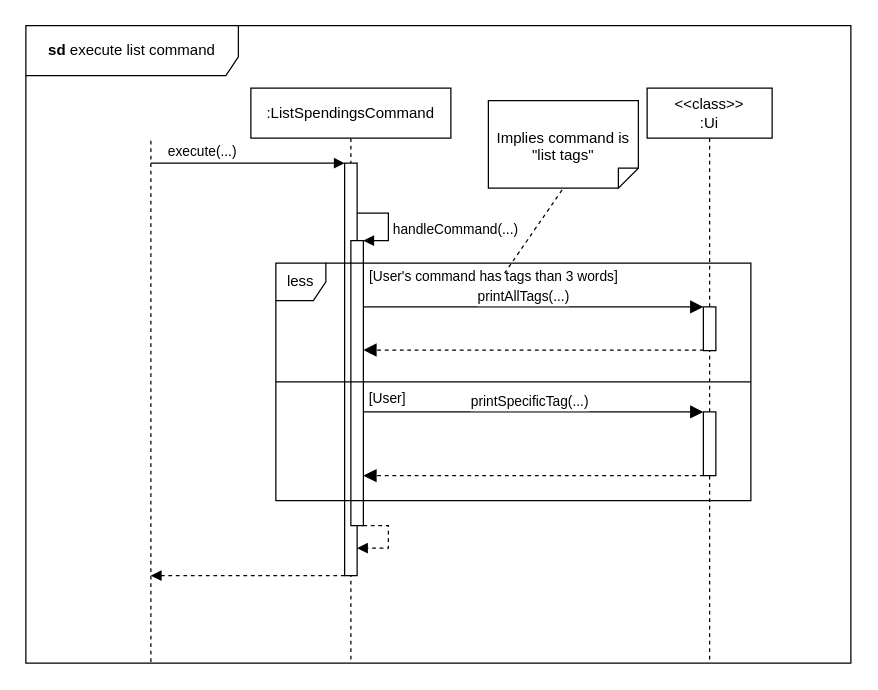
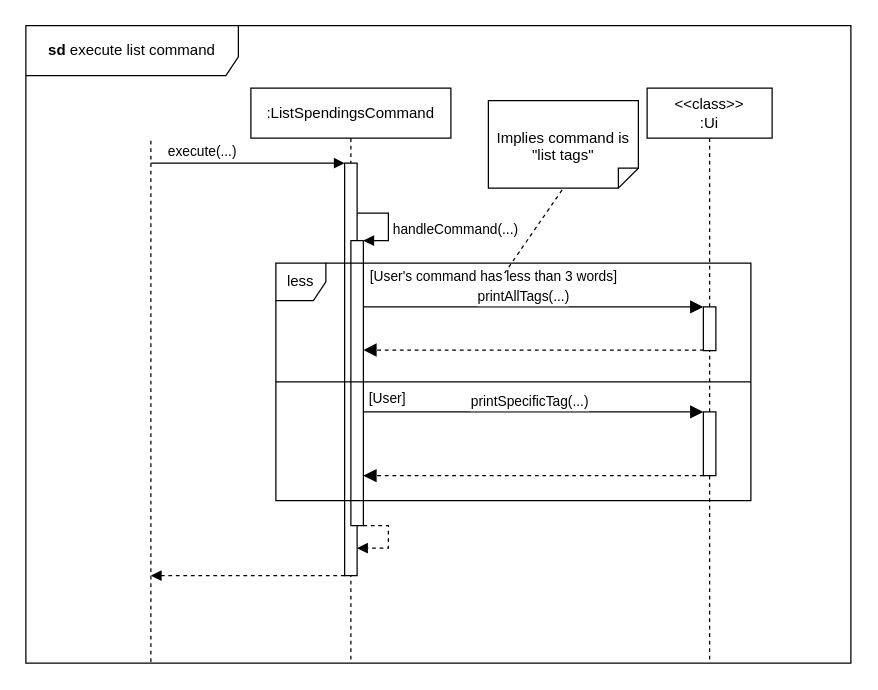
  <mxCell id="0" />
  <mxCell id="1" parent="0" />
  <mxCell id="2" value="" style="endArrow=none;dashed=1;html=1;rounded=0;" parent="1" edge="1"><mxGeometry width="50" height="50" relative="1" as="geometry"><mxPoint x="120" y="529" as="sourcePoint" /><mxPoint x="120" y="110" as="targetPoint" /></mxGeometry></mxCell>
  <mxCell id="3" value=":ListSpendingsCommand" style="shape=umlLifeline;perimeter=lifelinePerimeter;whiteSpace=wrap;html=1;container=1;dropTarget=0;collapsible=0;recursiveResize=0;outlineConnect=0;portConstraint=eastwest;newEdgeStyle={&quot;curved&quot;:0,&quot;rounded&quot;:0};" parent="1" vertex="1"><mxGeometry x="200" y="70" width="160" height="460" as="geometry" /></mxCell>
  <mxCell id="4" value="" style="html=1;points=[[0,0,0,0,5],[0,1,0,0,-5],[1,0,0,0,5],[1,1,0,0,-5]];perimeter=orthogonalPerimeter;outlineConnect=0;targetShapes=umlLifeline;portConstraint=eastwest;newEdgeStyle={&quot;curved&quot;:0,&quot;rounded&quot;:0};" parent="3" vertex="1"><mxGeometry x="75" y="60" width="10" height="330" as="geometry" /></mxCell>
  <mxCell id="5" value="" style="html=1;verticalAlign=bottom;labelBackgroundColor=none;endArrow=block;endFill=1;rounded=0;" parent="1" target="4" edge="1"><mxGeometry width="160" relative="1" as="geometry"><mxPoint x="120" y="130" as="sourcePoint" /><mxPoint x="260" y="130" as="targetPoint" /></mxGeometry></mxCell>
  <mxCell id="6" value="execute(...)" style="edgeLabel;html=1;align=center;verticalAlign=middle;resizable=0;points=[];" parent="5" vertex="1" connectable="0"><mxGeometry x="-0.382" relative="1" as="geometry"><mxPoint x="-8" y="-10" as="offset" /></mxGeometry></mxCell>
  <mxCell id="7" value="" style="html=1;points=[[0,0,0,0,5],[0,1,0,0,-5],[1,0,0,0,5],[1,1,0,0,-5]];perimeter=orthogonalPerimeter;outlineConnect=0;targetShapes=umlLifeline;portConstraint=eastwest;newEdgeStyle={&quot;curved&quot;:0,&quot;rounded&quot;:0};" parent="1" vertex="1"><mxGeometry x="280" y="192" width="10" height="228" as="geometry" /></mxCell>
  <mxCell id="8" value="handleCommand(...)" style="html=1;align=left;spacingLeft=2;endArrow=block;rounded=0;edgeStyle=orthogonalEdgeStyle;curved=0;rounded=0;" parent="1" source="4" edge="1"><mxGeometry x="0.129" relative="1" as="geometry"><mxPoint x="285" y="162" as="sourcePoint" /><Array as="points"><mxPoint x="310" y="170" /><mxPoint x="310" y="192" /></Array><mxPoint x="290" y="192" as="targetPoint" /><mxPoint as="offset" /></mxGeometry></mxCell>
  <mxCell id="9" value="" style="html=1;align=left;spacingLeft=2;endArrow=block;rounded=0;edgeStyle=orthogonalEdgeStyle;curved=0;rounded=0;dashed=1;" parent="1" edge="1"><mxGeometry x="0.129" relative="1" as="geometry"><mxPoint x="290" y="420" as="sourcePoint" /><Array as="points"><mxPoint x="310" y="420" /><mxPoint x="310" y="438" /></Array><mxPoint x="285" y="438" as="targetPoint" /><mxPoint as="offset" /></mxGeometry></mxCell>
  <mxCell id="10" value="&amp;lt;&amp;lt;class&amp;gt;&amp;gt;&lt;div&gt;:Ui&lt;/div&gt;" style="shape=umlLifeline;perimeter=lifelinePerimeter;whiteSpace=wrap;html=1;container=1;dropTarget=0;collapsible=0;recursiveResize=0;outlineConnect=0;portConstraint=eastwest;newEdgeStyle={&quot;curved&quot;:0,&quot;rounded&quot;:0};" parent="1" vertex="1"><mxGeometry x="517" y="70" width="100" height="460" as="geometry" /></mxCell>
  <mxCell id="11" value="" style="html=1;points=[[0,0,0,0,5],[0,1,0,0,-5],[1,0,0,0,5],[1,1,0,0,-5]];perimeter=orthogonalPerimeter;outlineConnect=0;targetShapes=umlLifeline;portConstraint=eastwest;newEdgeStyle={&quot;curved&quot;:0,&quot;rounded&quot;:0};" parent="10" vertex="1"><mxGeometry x="45" y="175" width="10" height="35" as="geometry" /></mxCell>
  <mxCell id="12" value="" style="html=1;points=[[0,0,0,0,5],[0,1,0,0,-5],[1,0,0,0,5],[1,1,0,0,-5]];perimeter=orthogonalPerimeter;outlineConnect=0;targetShapes=umlLifeline;portConstraint=eastwest;newEdgeStyle={&quot;curved&quot;:0,&quot;rounded&quot;:0};" vertex="1" parent="10"><mxGeometry x="45" y="259" width="10" height="51" as="geometry" /></mxCell>
  <mxCell id="13" value="" style="html=1;verticalAlign=bottom;labelBackgroundColor=none;endArrow=block;endFill=1;dashed=1;rounded=0;" parent="1" source="4" edge="1"><mxGeometry width="160" relative="1" as="geometry"><mxPoint x="260" y="910" as="sourcePoint" /><mxPoint x="120" y="460" as="targetPoint" /></mxGeometry></mxCell>
  <mxCell id="14" value="&lt;b&gt;sd&lt;/b&gt;&amp;nbsp;execute list command" style="shape=umlFrame;whiteSpace=wrap;html=1;pointerEvents=0;width=170;height=40;" parent="1" vertex="1"><mxGeometry x="20" y="20" width="660" height="510" as="geometry" /></mxCell>
  <mxCell id="15" value="less" style="shape=umlFrame;whiteSpace=wrap;html=1;pointerEvents=0;recursiveResize=0;container=1;collapsible=0;width=40;height=30;" vertex="1" parent="1"><mxGeometry x="220" y="210" width="380" height="190" as="geometry" /></mxCell>
- <mxCell id="16" value="&lt;div&gt;&lt;span style=&quot;font-size: 11px;&quot;&gt;[User's command has tags than 3 words]&lt;/span&gt;&lt;/div&gt;" style="text;html=1;align=center;verticalAlign=middle;resizable=0;points=[];autosize=1;strokeColor=none;fillColor=none;fontSize=16;" vertex="1" parent="15"><mxGeometry x="64" y="-6" width="220" height="30" as="geometry" /></mxCell>
+ <mxCell id="16" value="&lt;div&gt;&lt;span style=&quot;font-size: 11px;&quot;&gt;[User's command has less than 3 words]&lt;/span&gt;&lt;/div&gt;" style="text;html=1;align=center;verticalAlign=middle;resizable=0;points=[];autosize=1;strokeColor=none;fillColor=none;fontSize=16;" vertex="1" parent="15"><mxGeometry x="64" y="-6" width="220" height="30" as="geometry" /></mxCell>
  <mxCell id="17" value="" style="html=1;verticalAlign=bottom;endArrow=block;curved=0;rounded=0;fontSize=12;startSize=8;endSize=8;" edge="1" parent="15"><mxGeometry x="-1" y="-50" width="80" relative="1" as="geometry"><mxPoint x="70" y="35" as="sourcePoint" /><mxPoint x="342" y="35" as="targetPoint" /><mxPoint x="-30" y="-10" as="offset" /></mxGeometry></mxCell>
  <mxCell id="18" value="&lt;font style=&quot;font-size: 11px;&quot;&gt;printAllTags(...)&lt;/font&gt;" style="edgeLabel;html=1;align=center;verticalAlign=middle;resizable=0;points=[];fontSize=12;" vertex="1" connectable="0" parent="17"><mxGeometry x="-0.371" relative="1" as="geometry"><mxPoint x="41" y="-9" as="offset" /></mxGeometry></mxCell>
  <mxCell id="19" value="" style="line;strokeWidth=1;fillColor=none;align=left;verticalAlign=middle;spacingTop=-1;spacingLeft=3;spacingRight=3;rotatable=0;labelPosition=right;points=[];portConstraint=eastwest;strokeColor=inherit;" vertex="1" parent="15"><mxGeometry y="91" width="380" height="8" as="geometry" /></mxCell>
  <mxCell id="20" value="&lt;div&gt;&lt;span style=&quot;font-size: 11px;&quot;&gt;[User]&lt;/span&gt;&lt;/div&gt;" style="text;html=1;align=center;verticalAlign=middle;resizable=0;points=[];autosize=1;strokeColor=none;fillColor=none;fontSize=16;" vertex="1" parent="15"><mxGeometry x="64" y="91" width="50" height="30" as="geometry" /></mxCell>
  <mxCell id="21" value="" style="html=1;verticalAlign=bottom;labelBackgroundColor=none;endArrow=block;endFill=1;rounded=0;fontSize=12;startSize=8;endSize=8;curved=1;" edge="1" parent="15"><mxGeometry width="160" relative="1" as="geometry"><mxPoint x="70" y="119.0" as="sourcePoint" /><mxPoint x="342" y="119.0" as="targetPoint" /></mxGeometry></mxCell>
  <mxCell id="22" value="&lt;font style=&quot;font-size: 11px;&quot;&gt;printSpecificTag(...)&lt;/font&gt;" style="edgeLabel;html=1;align=center;verticalAlign=middle;resizable=0;points=[];fontSize=12;" vertex="1" connectable="0" parent="21"><mxGeometry x="0.376" y="-2" relative="1" as="geometry"><mxPoint x="-55" y="-11" as="offset" /></mxGeometry></mxCell>
  <mxCell id="23" value="" style="html=1;verticalAlign=bottom;labelBackgroundColor=none;endArrow=block;endFill=1;dashed=1;rounded=0;fontSize=12;startSize=8;endSize=8;curved=1;" edge="1" parent="15"><mxGeometry width="160" relative="1" as="geometry"><mxPoint x="342" y="170" as="sourcePoint" /><mxPoint x="70" y="170" as="targetPoint" /></mxGeometry></mxCell>
  <mxCell id="24" value="Implies command is &quot;list tags&quot;" style="shape=note2;boundedLbl=1;whiteSpace=wrap;html=1;size=16;verticalAlign=top;align=center;flipV=1;" vertex="1" parent="1"><mxGeometry x="390" y="80" width="120" height="70" as="geometry" /></mxCell>
  <mxCell id="25" value="" style="endArrow=none;dashed=1;html=1;rounded=0;fontSize=12;startSize=8;endSize=8;curved=1;entryX=0.5;entryY=0;entryDx=0;entryDy=0;entryPerimeter=0;" edge="1" parent="1" target="24"><mxGeometry width="50" height="50" relative="1" as="geometry"><mxPoint x="403" y="218" as="sourcePoint" /><mxPoint x="480" y="142" as="targetPoint" /></mxGeometry></mxCell>
  <mxCell id="26" value="" style="html=1;verticalAlign=bottom;labelBackgroundColor=none;endArrow=block;endFill=1;dashed=1;rounded=0;fontSize=12;startSize=8;endSize=8;curved=1;" edge="1" parent="1"><mxGeometry width="160" relative="1" as="geometry"><mxPoint x="562" y="279.5" as="sourcePoint" /><mxPoint x="290" y="279.5" as="targetPoint" /></mxGeometry></mxCell>
